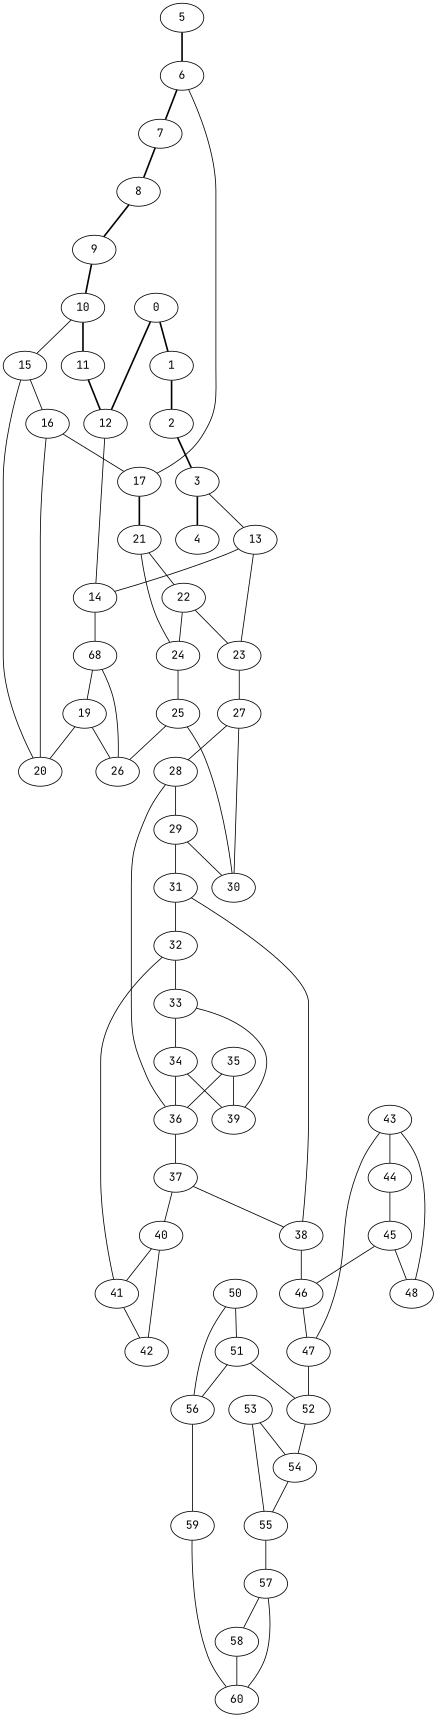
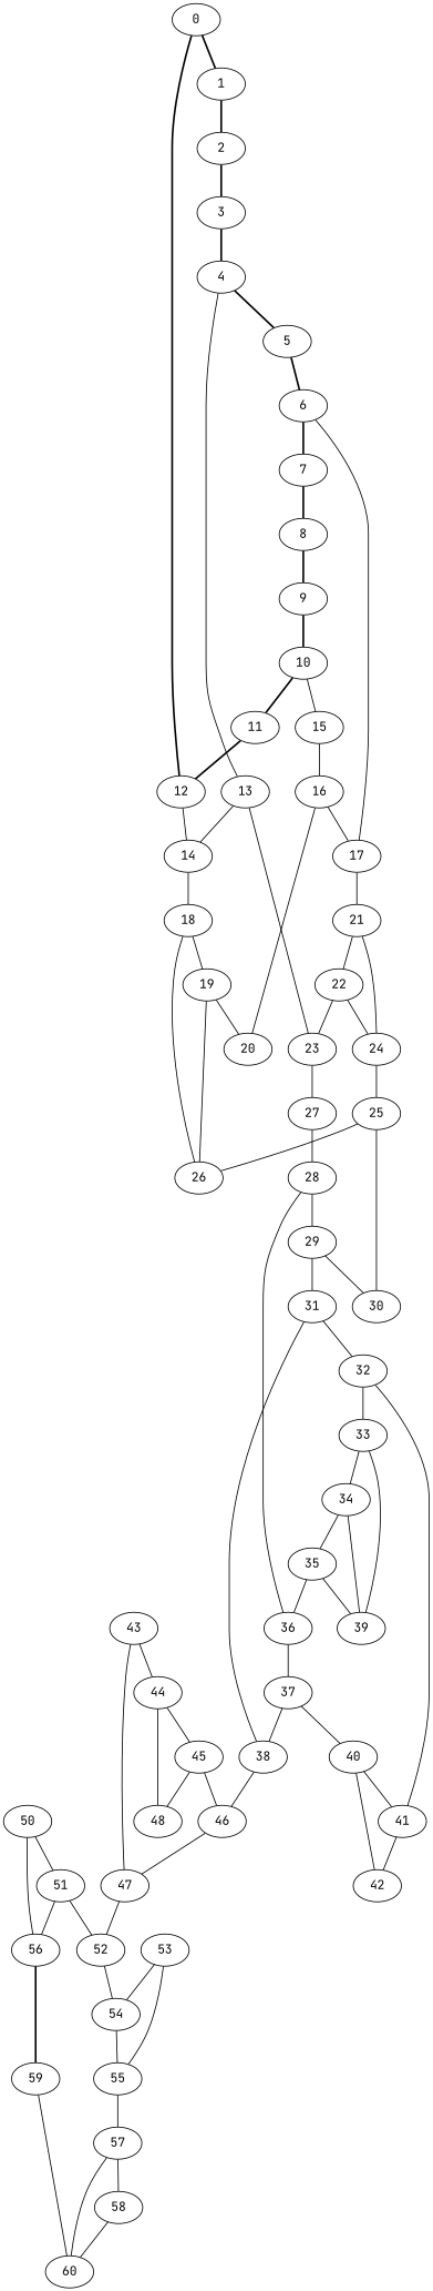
  graph {
    fontname="JetBrains Mono"
    node [fontname="JetBrains Mono"]
    edge [fontname="JetBrains Mono"]
    0
    1
    12
    2
    14
    3
-   18 [label=68]
+   18
    4
    5
    13
    6
    23
    7
    17
    27
    8
    21
    9
    22
    24
    10
    11
    15
    16
    20
    19
    26
    30
    28
    25
    29
    36
    31
    37
    32
    38
    40
    33
    41
    46
    34
    39
    42
    47
    35
    52
    43
    44
    45
    48
    54
    55
    50
    51
    56
    53
    59
    57
    60
    58
    0 -- 1 [style=bold]
    0 -- 12 [style=bold]
    1 -- 2 [style=bold]
    12 -- 14
    2 -- 3 [style=bold]
    14 -- 18
    3 -- 4 [style=bold]
    18 -- 19
    18 -- 26
-   3 -- 13
+   4 -- 5 [style=bold]
+   4 -- 13
    5 -- 6 [style=bold]
    13 -- 14
    13 -- 23
    6 -- 7 [style=bold]
    6 -- 17
    23 -- 27
    7 -- 8 [style=bold]
-   17 -- 21 [style=bold]
-   27 -- 30
+   17 -- 21
    27 -- 28
    8 -- 9 [style=bold]
    21 -- 22
    21 -- 24
    9 -- 10 [style=bold]
    22 -- 23
    22 -- 24
    24 -- 25
    10 -- 11 [style=bold]
    10 -- 15
    11 -- 12 [style=bold]
    15 -- 16
-   15 -- 20
    16 -- 17
    16 -- 20
    19 -- 20
    19 -- 26
    28 -- 29
    28 -- 36
    25 -- 26
    25 -- 30
    29 -- 30
    29 -- 31
    36 -- 37
    31 -- 32
    31 -- 38
    37 -- 38
    37 -- 40
    32 -- 33
    32 -- 41
    38 -- 46
    40 -- 41
    40 -- 42
    33 -- 34
    33 -- 39
    41 -- 42
    46 -- 47
    34 -- 39
-   34 -- 36
+   34 -- 35
    47 -- 52
    35 -- 36
    35 -- 39
    52 -- 54
    43 -- 47
    43 -- 44
    44 -- 45
-   43 -- 48
+   44 -- 48
    45 -- 46
    45 -- 48
    54 -- 55
    55 -- 57
    50 -- 51
    50 -- 56
    51 -- 52
    51 -- 56
-   56 -- 59
+   56 -- 59 [style=bold]
    53 -- 54
    53 -- 55
    59 -- 60
    57 -- 60
    57 -- 58
    58 -- 60
  }
